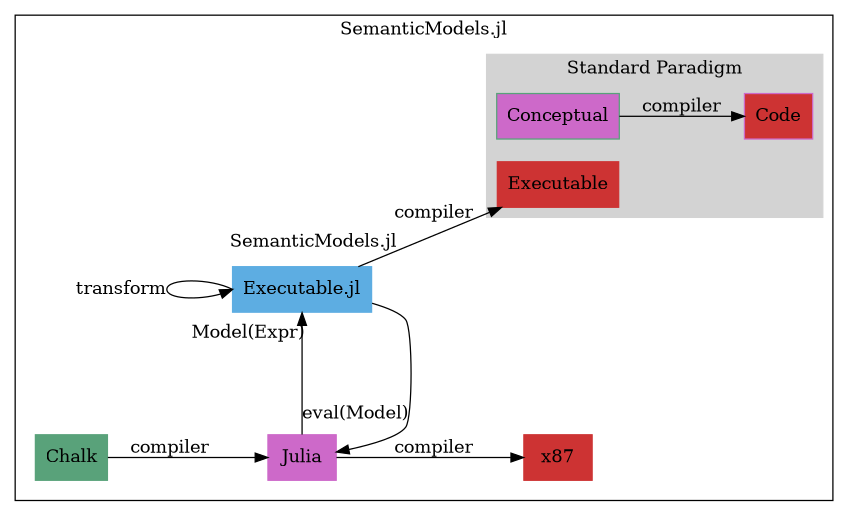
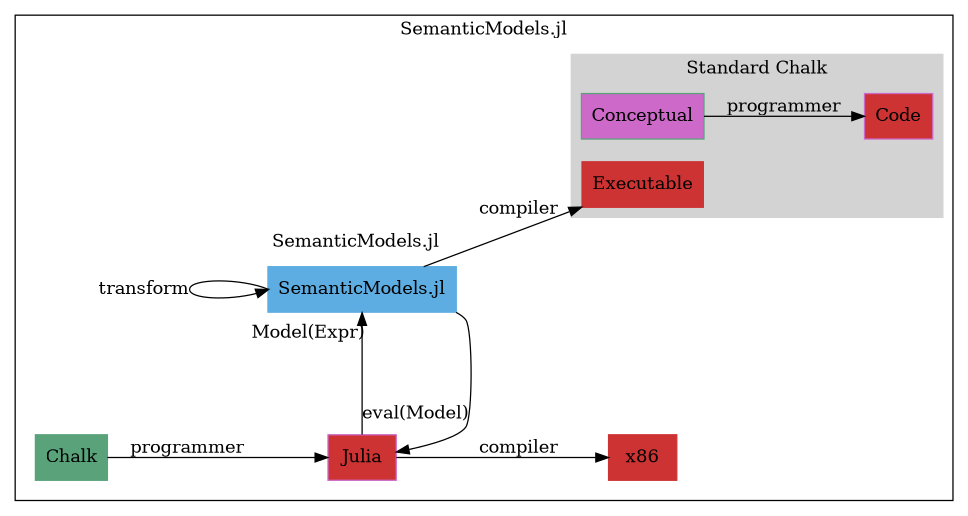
  digraph {
    rankdir=LR
    node [color="#59a27a" shape=rectangle style=filled]
    n1 [fillcolor=orchid3 label=Conceptual]
    n2 [color=orchid3 fillcolor=brown3 label=Code]
    n3 [color=brown3 label=Executable]
-   n4 [color=orchid3 label=Julia]
-   n5 [color="#5DADE2" label="Executable.jl"]
+   n4 [color=orchid3 label=Julia fillcolor=brown3]
+   n5 [color="#5DADE2" label="SemanticModels.jl"]
    n6 [label=Chalk]
-   n7 [color=brown3 label=x87]
+   n7 [color=brown3 label=x86]
    subgraph cluster_1 {
      label="SemanticModels.jl"
      subgraph cluster_2 {
        color=lightgrey
-       label="Standard Paradigm"
+       label="Standard Chalk"
        style=filled
        n1
        n2
        n3
      }
      subgraph cluster_3 {
        color=white
        label="SemanticModels.jl"
        style=filled
        n6
        n7
        subgraph sub_4 {
          color=white
          label="SemanticModels.jl"
          rank=same
          style=filled
          n4
          n5
        }
      }
    }
-   n1 -> n2 [label=compiler]
+   n1 -> n2 [label=programmer]
    n4 -> n5 [label="Model(Expr)\n\n\n\n\n"]
    n4 -> n7 [label=compiler]
    n5 -> n3 [label=compiler]
    n5 -> n4 [label="\n\n\n\neval(Model)"]
    n5 -> n5 [headport=w label=transform tailport=w]
-   n6 -> n4 [label=compiler]
+   n6 -> n4 [label=programmer]
  }
